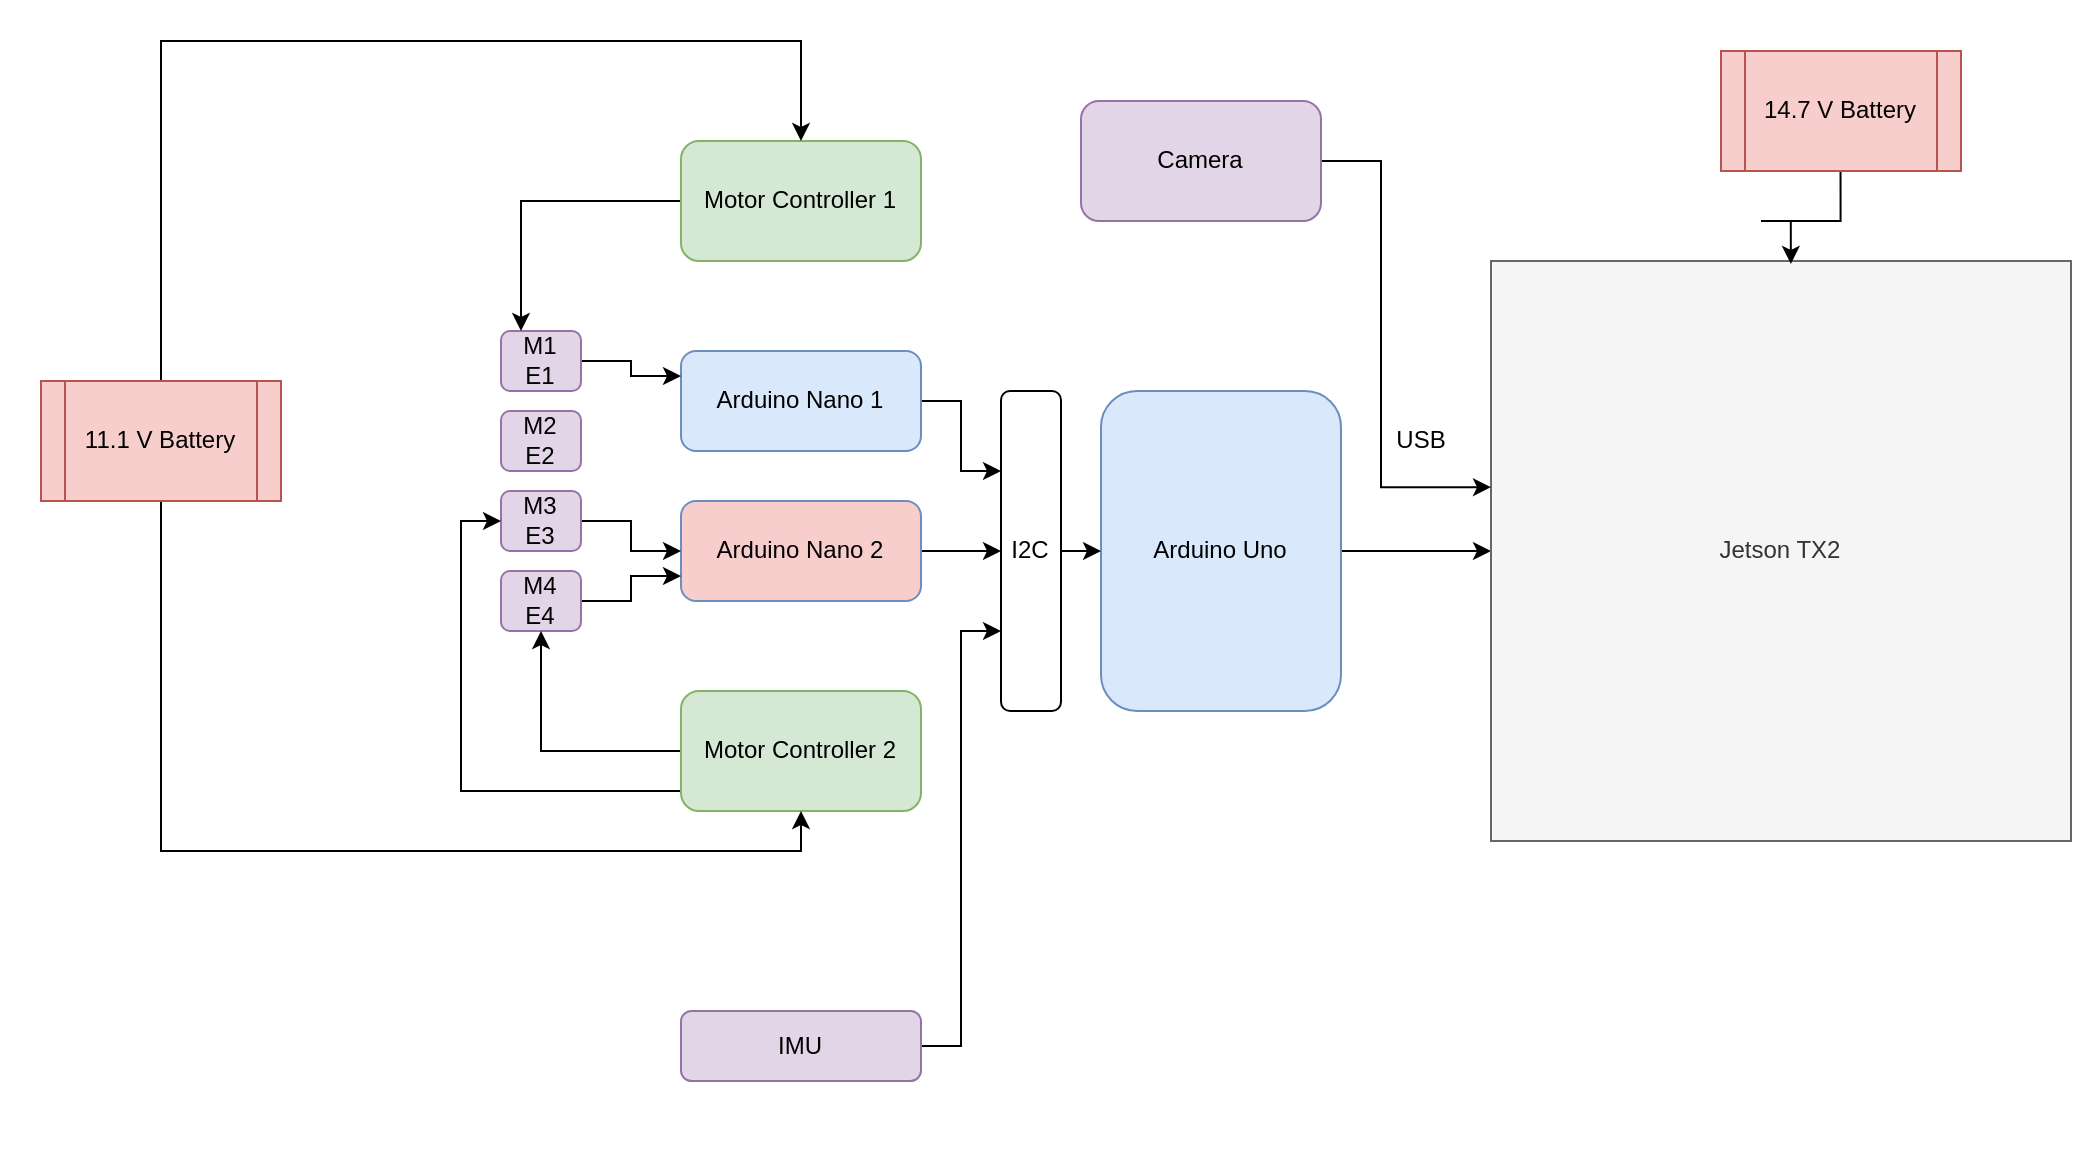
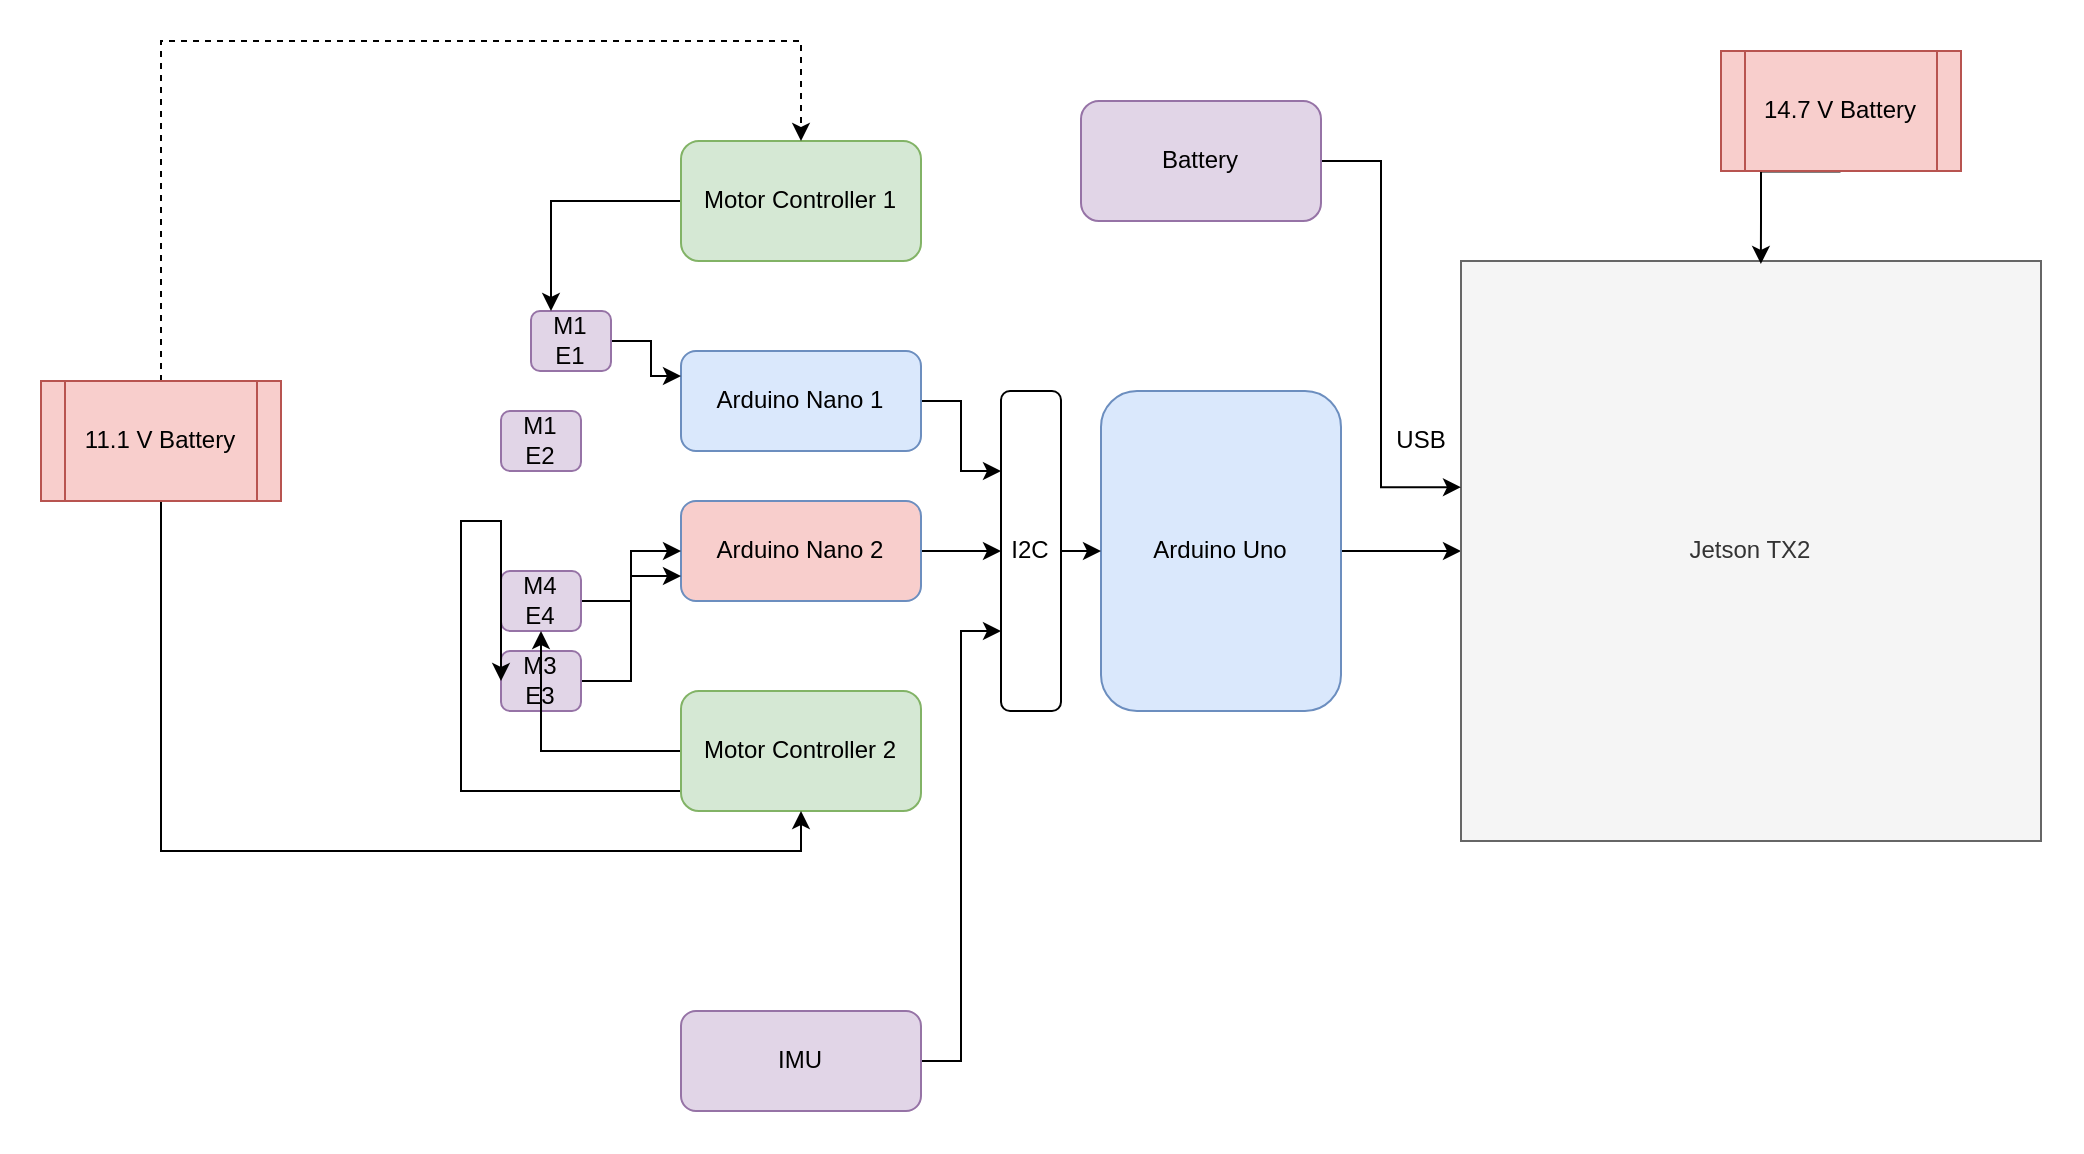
  <mxCell id="0" />
  <mxCell id="1" parent="0" />
  <mxCell id="2" style="edgeStyle=orthogonalEdgeStyle;rounded=0;orthogonalLoop=1;jettySize=auto;html=1;entryX=0.25;entryY=1;entryDx=0;entryDy=0;comic=0;shadow=0;" edge="1" parent="1" source="3" target="16"><mxGeometry relative="1" as="geometry" /></mxCell>
  <mxCell id="3" value="Arduino Nano 1" style="rounded=1;whiteSpace=wrap;html=1;fontSize=12;glass=0;strokeWidth=1;shadow=0;fillColor=#dae8fc;strokeColor=#6c8ebf;comic=0;" parent="1" vertex="1"><mxGeometry x="340" y="175" width="120" height="50" as="geometry" /></mxCell>
  <mxCell id="4" style="edgeStyle=orthogonalEdgeStyle;rounded=0;orthogonalLoop=1;jettySize=auto;html=1;entryX=0.5;entryY=1;entryDx=0;entryDy=0;comic=0;shadow=0;" edge="1" parent="1" source="5" target="16"><mxGeometry relative="1" as="geometry" /></mxCell>
  <mxCell id="5" value="Arduino Nano 2" style="rounded=1;whiteSpace=wrap;html=1;fontSize=12;glass=0;strokeWidth=1;shadow=0;fillColor=#f8cecc;strokeColor=#6c8ebf;comic=0;" vertex="1" parent="1"><mxGeometry x="340" y="250" width="120" height="50" as="geometry" /></mxCell>
  <mxCell id="6" style="edgeStyle=orthogonalEdgeStyle;rounded=0;orthogonalLoop=1;jettySize=auto;html=1;entryX=0;entryY=0.25;entryDx=0;entryDy=0;comic=0;shadow=0;" edge="1" parent="1" source="7" target="3"><mxGeometry relative="1" as="geometry" /></mxCell>
- <mxCell id="7" value="M1&lt;br&gt;E1" style="rounded=1;whiteSpace=wrap;html=1;fillColor=#e1d5e7;strokeColor=#9673a6;comic=0;shadow=0;" vertex="1" parent="1"><mxGeometry x="250" y="165" width="40" height="30" as="geometry" /></mxCell>
+ <mxCell id="7" value="M1&lt;br&gt;E1" style="rounded=1;whiteSpace=wrap;html=1;fillColor=#e1d5e7;strokeColor=#9673a6;comic=0;shadow=0;" vertex="1" parent="1"><mxGeometry x="265" y="155" width="40" height="30" as="geometry" /></mxCell>
  <mxCell id="8" style="edgeStyle=orthogonalEdgeStyle;rounded=0;orthogonalLoop=1;jettySize=auto;html=1;entryX=0;entryY=0.5;entryDx=0;entryDy=0;comic=0;shadow=0;" edge="1" parent="1" source="9" target="5"><mxGeometry relative="1" as="geometry"><mxPoint x="330" y="275" as="targetPoint" /></mxGeometry></mxCell>
- <mxCell id="9" value="M3&lt;br&gt;E3" style="rounded=1;whiteSpace=wrap;html=1;fillColor=#e1d5e7;strokeColor=#9673a6;comic=0;shadow=0;" vertex="1" parent="1"><mxGeometry x="250" y="245" width="40" height="30" as="geometry" /></mxCell>
- <mxCell id="10" value="M2&lt;br&gt;E2" style="rounded=1;whiteSpace=wrap;html=1;fillColor=#e1d5e7;strokeColor=#9673a6;comic=0;shadow=0;" vertex="1" parent="1"><mxGeometry x="250" y="205" width="40" height="30" as="geometry" /></mxCell>
+ <mxCell id="9" value="M3&lt;br&gt;E3" style="rounded=1;whiteSpace=wrap;html=1;fillColor=#e1d5e7;strokeColor=#9673a6;comic=0;shadow=0;" vertex="1" parent="1"><mxGeometry x="250" y="325" width="40" height="30" as="geometry" /></mxCell>
+ <mxCell id="10" value="M1&lt;br&gt;E2" style="rounded=1;whiteSpace=wrap;html=1;fillColor=#e1d5e7;strokeColor=#9673a6;comic=0;shadow=0;" vertex="1" parent="1"><mxGeometry x="250" y="205" width="40" height="30" as="geometry" /></mxCell>
  <mxCell id="11" style="edgeStyle=orthogonalEdgeStyle;rounded=0;orthogonalLoop=1;jettySize=auto;html=1;entryX=0;entryY=0.75;entryDx=0;entryDy=0;comic=0;shadow=0;" edge="1" parent="1" source="12" target="5"><mxGeometry relative="1" as="geometry"><mxPoint x="336" y="289" as="targetPoint" /></mxGeometry></mxCell>
  <mxCell id="12" value="M4&lt;br&gt;E4" style="rounded=1;whiteSpace=wrap;html=1;fillColor=#e1d5e7;strokeColor=#9673a6;comic=0;shadow=0;" vertex="1" parent="1"><mxGeometry x="250" y="285" width="40" height="30" as="geometry" /></mxCell>
  <mxCell id="13" style="edgeStyle=orthogonalEdgeStyle;rounded=0;orthogonalLoop=1;jettySize=auto;html=1;exitX=1;exitY=0.5;exitDx=0;exitDy=0;entryX=0;entryY=0.5;entryDx=0;entryDy=0;comic=0;shadow=0;" edge="1" parent="1" source="14" target="19"><mxGeometry relative="1" as="geometry" /></mxCell>
  <mxCell id="14" value="Arduino Uno" style="rounded=1;whiteSpace=wrap;html=1;fillColor=#dae8fc;strokeColor=#6c8ebf;comic=0;shadow=0;" vertex="1" parent="1"><mxGeometry x="550" y="195" width="120" height="160" as="geometry" /></mxCell>
  <mxCell id="15" style="edgeStyle=orthogonalEdgeStyle;rounded=0;orthogonalLoop=1;jettySize=auto;html=1;exitX=0.5;exitY=0;exitDx=0;exitDy=0;entryX=0;entryY=0.5;entryDx=0;entryDy=0;comic=0;shadow=0;" edge="1" parent="1" source="16" target="14"><mxGeometry relative="1" as="geometry" /></mxCell>
  <mxCell id="16" value="I2C" style="rounded=1;whiteSpace=wrap;html=1;direction=south;comic=0;shadow=0;" vertex="1" parent="1"><mxGeometry x="500" y="195" width="30" height="160" as="geometry" /></mxCell>
  <mxCell id="17" style="edgeStyle=orthogonalEdgeStyle;rounded=0;orthogonalLoop=1;jettySize=auto;html=1;entryX=0.75;entryY=1;entryDx=0;entryDy=0;comic=0;shadow=0;" edge="1" parent="1" source="18" target="16"><mxGeometry relative="1" as="geometry" /></mxCell>
- <mxCell id="18" value="IMU" style="rounded=1;whiteSpace=wrap;html=1;fontSize=12;glass=0;strokeWidth=1;shadow=0;fillColor=#e1d5e7;strokeColor=#9673a6;comic=0;" vertex="1" parent="1"><mxGeometry x="340" y="505" width="120" height="35" as="geometry" /></mxCell>
- <mxCell id="19" value="Jetson TX2" style="whiteSpace=wrap;html=1;aspect=fixed;fillColor=#f5f5f5;strokeColor=#666666;fontColor=#333333;comic=0;shadow=0;" vertex="1" parent="1"><mxGeometry x="745" y="130" width="290" height="290" as="geometry" /></mxCell>
+ <mxCell id="18" value="IMU" style="rounded=1;whiteSpace=wrap;html=1;fontSize=12;glass=0;strokeWidth=1;shadow=0;fillColor=#e1d5e7;strokeColor=#9673a6;comic=0;" vertex="1" parent="1"><mxGeometry x="340" y="505" width="120" height="50" as="geometry" /></mxCell>
+ <mxCell id="19" value="Jetson TX2" style="whiteSpace=wrap;html=1;aspect=fixed;fillColor=#f5f5f5;strokeColor=#666666;fontColor=#333333;comic=0;shadow=0;" vertex="1" parent="1"><mxGeometry x="730" y="130" width="290" height="290" as="geometry" /></mxCell>
  <mxCell id="20" value="USB" style="text;html=1;align=center;verticalAlign=middle;resizable=0;points=[];autosize=1;comic=0;shadow=0;" vertex="1" parent="1"><mxGeometry x="690" y="210" width="40" height="20" as="geometry" /></mxCell>
  <mxCell id="21" style="edgeStyle=orthogonalEdgeStyle;rounded=0;orthogonalLoop=1;jettySize=auto;html=1;exitX=0;exitY=0.5;exitDx=0;exitDy=0;entryX=0.5;entryY=1;entryDx=0;entryDy=0;comic=0;shadow=0;" edge="1" parent="1" source="23" target="12"><mxGeometry relative="1" as="geometry" /></mxCell>
  <mxCell id="22" style="edgeStyle=orthogonalEdgeStyle;rounded=0;orthogonalLoop=1;jettySize=auto;html=1;entryX=0;entryY=0.5;entryDx=0;entryDy=0;comic=0;shadow=0;" edge="1" parent="1" source="23" target="9"><mxGeometry relative="1" as="geometry"><Array as="points"><mxPoint x="230" y="395" /><mxPoint x="230" y="260" /></Array></mxGeometry></mxCell>
  <mxCell id="23" value="Motor Controller 2" style="rounded=1;whiteSpace=wrap;html=1;fillColor=#d5e8d4;strokeColor=#82b366;comic=0;shadow=0;" vertex="1" parent="1"><mxGeometry x="340" y="345" width="120" height="60" as="geometry" /></mxCell>
  <mxCell id="24" style="edgeStyle=orthogonalEdgeStyle;rounded=0;orthogonalLoop=1;jettySize=auto;html=1;entryX=0.25;entryY=0;entryDx=0;entryDy=0;comic=0;shadow=0;" edge="1" parent="1" source="25" target="7"><mxGeometry relative="1" as="geometry" /></mxCell>
  <mxCell id="25" value="Motor Controller 1" style="rounded=1;whiteSpace=wrap;html=1;fillColor=#d5e8d4;strokeColor=#82b366;comic=0;shadow=0;" vertex="1" parent="1"><mxGeometry x="340" y="70" width="120" height="60" as="geometry" /></mxCell>
  <mxCell id="26" style="edgeStyle=orthogonalEdgeStyle;rounded=0;orthogonalLoop=1;jettySize=auto;html=1;entryX=0.517;entryY=0.005;entryDx=0;entryDy=0;entryPerimeter=0;exitX=0.498;exitY=1.004;exitDx=0;exitDy=0;exitPerimeter=0;comic=0;shadow=0;" edge="1" parent="1" source="27" target="19"><mxGeometry relative="1" as="geometry"><Array as="points"><mxPoint x="880" y="110" /><mxPoint x="880" y="110" /></Array></mxGeometry></mxCell>
  <mxCell id="27" value="14.7 V Battery" style="shape=process;whiteSpace=wrap;html=1;backgroundOutline=1;fillColor=#f8cecc;strokeColor=#b85450;comic=0;shadow=0;" vertex="1" parent="1"><mxGeometry x="860" y="25" width="120" height="60" as="geometry" /></mxCell>
  <mxCell id="28" style="edgeStyle=orthogonalEdgeStyle;rounded=0;orthogonalLoop=1;jettySize=auto;html=1;entryX=0;entryY=0.39;entryDx=0;entryDy=0;entryPerimeter=0;comic=0;shadow=0;" edge="1" parent="1" source="29" target="19"><mxGeometry relative="1" as="geometry"><Array as="points"><mxPoint x="690" y="80" /><mxPoint x="690" y="243" /></Array></mxGeometry></mxCell>
- <mxCell id="29" value="Camera" style="rounded=1;whiteSpace=wrap;html=1;fillColor=#e1d5e7;strokeColor=#9673a6;comic=0;shadow=0;" vertex="1" parent="1"><mxGeometry x="540" y="50" width="120" height="60" as="geometry" /></mxCell>
- <mxCell id="30" style="edgeStyle=orthogonalEdgeStyle;rounded=0;orthogonalLoop=1;jettySize=auto;html=1;entryX=0.5;entryY=0;entryDx=0;entryDy=0;comic=0;shadow=0;" edge="1" parent="1" source="32" target="25"><mxGeometry relative="1" as="geometry"><Array as="points"><mxPoint x="400" y="20" /></Array></mxGeometry></mxCell>
+ <mxCell id="29" value="Battery" style="rounded=1;whiteSpace=wrap;html=1;fillColor=#e1d5e7;strokeColor=#9673a6;comic=0;shadow=0;" vertex="1" parent="1"><mxGeometry x="540" y="50" width="120" height="60" as="geometry" /></mxCell>
+ <mxCell id="30" style="edgeStyle=orthogonalEdgeStyle;rounded=0;orthogonalLoop=1;jettySize=auto;html=1;entryX=0.5;entryY=0;entryDx=0;entryDy=0;comic=0;shadow=0;dashed=1;" edge="1" parent="1" source="32" target="25"><mxGeometry relative="1" as="geometry"><Array as="points"><mxPoint x="400" y="20" /></Array></mxGeometry></mxCell>
  <mxCell id="31" style="edgeStyle=orthogonalEdgeStyle;rounded=0;orthogonalLoop=1;jettySize=auto;html=1;entryX=0.5;entryY=1;entryDx=0;entryDy=0;exitX=0.5;exitY=1;exitDx=0;exitDy=0;comic=0;shadow=0;" edge="1" parent="1" source="32" target="23"><mxGeometry relative="1" as="geometry"><mxPoint x="30" y="300" as="sourcePoint" /><Array as="points"><mxPoint x="80" y="425" /><mxPoint x="400" y="425" /></Array></mxGeometry></mxCell>
  <mxCell id="32" value="11.1 V Battery" style="shape=process;whiteSpace=wrap;html=1;backgroundOutline=1;fillColor=#f8cecc;strokeColor=#b85450;comic=0;shadow=0;" vertex="1" parent="1"><mxGeometry x="20" y="190" width="120" height="60" as="geometry" /></mxCell>
